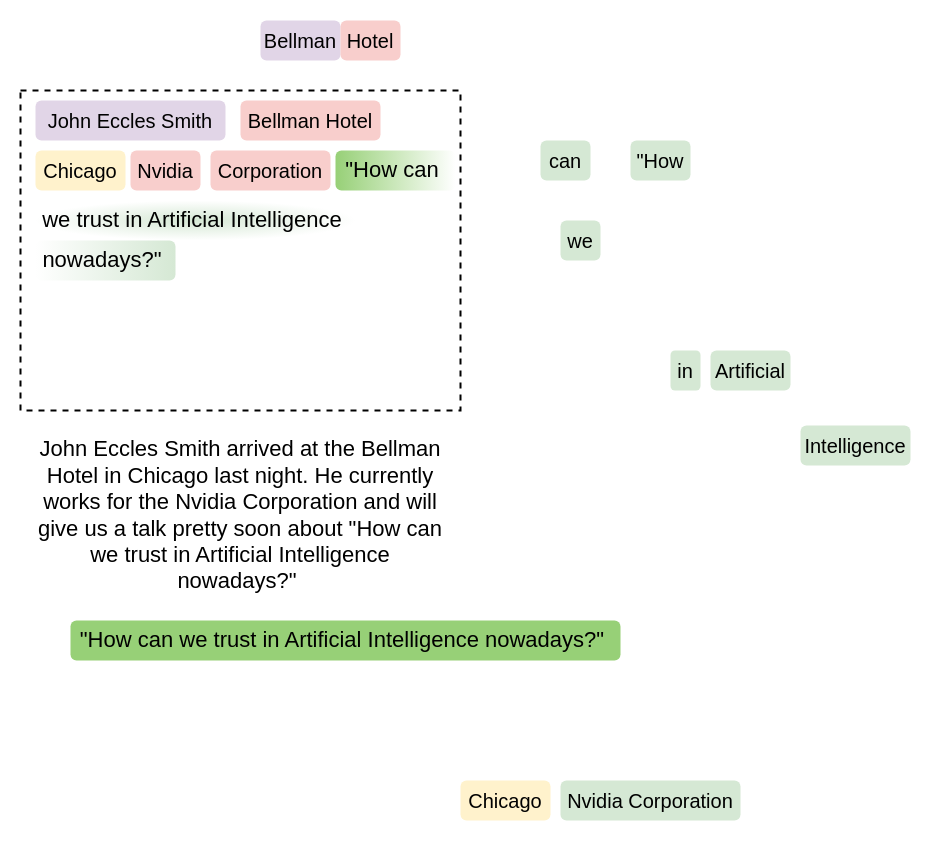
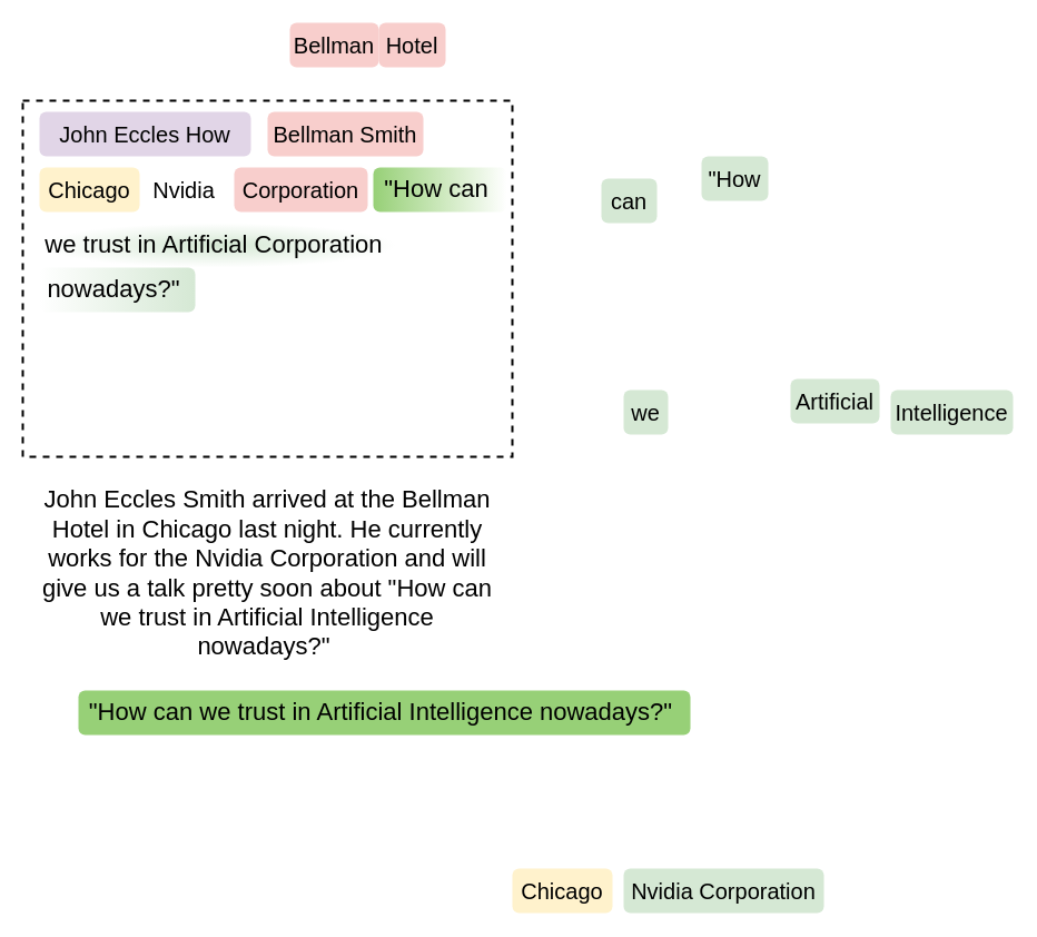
  <mxCell id="0" />
  <mxCell id="1" parent="0" />
  <mxCell id="2" value="" style="rounded=0;whiteSpace=wrap;html=1;dashed=1;strokeWidth=2;" vertex="1" parent="1"><mxGeometry x="20" y="90" width="440" height="320" as="geometry" /></mxCell>
  <mxCell id="3" value="John Eccles Smith arrived at the Bellman Hotel in Chicago last night. He currently works for the Nvidia Corporation and will give us a talk pretty soon about &quot;How can we trust in Artificial Intelligence nowadays?&quot;&amp;nbsp;" style="text;html=1;whiteSpace=wrap;strokeColor=none;fillColor=none;align=center;verticalAlign=middle;rounded=0;fontSize=22;" vertex="1" parent="1"><mxGeometry x="25" y="490" width="430" height="50" as="geometry" /></mxCell>
- <mxCell id="4" value="Bellman" style="rounded=1;whiteSpace=wrap;html=1;fillColor=#e1d5e7;strokeColor=none;fontSize=20;strokeWidth=4;" vertex="1" parent="1"><mxGeometry x="260" y="20" width="80" height="40" as="geometry" /></mxCell>
+ <mxCell id="4" value="Bellman" style="rounded=1;whiteSpace=wrap;html=1;fillColor=#f8cecc;strokeColor=none;fontSize=20;strokeWidth=4;" vertex="1" parent="1"><mxGeometry x="260" y="20" width="80" height="40" as="geometry" /></mxCell>
  <mxCell id="5" value="Hotel" style="rounded=1;whiteSpace=wrap;html=1;fillColor=#f8cecc;strokeColor=none;fontSize=20;strokeWidth=4;" vertex="1" parent="1"><mxGeometry x="340" y="20" width="60" height="40" as="geometry" /></mxCell>
  <mxCell id="6" value="Chicago" style="rounded=1;whiteSpace=wrap;html=1;fillColor=#fff2cc;strokeColor=none;fontSize=20;strokeWidth=4;" vertex="1" parent="1"><mxGeometry x="35" y="150" width="90" height="40" as="geometry" /></mxCell>
- <mxCell id="7" value="Nvidia" style="rounded=1;whiteSpace=wrap;html=1;fillColor=#f8cecc;strokeColor=none;fontSize=20;strokeWidth=4;" vertex="1" parent="1"><mxGeometry x="130" y="150" width="70" height="40" as="geometry" /></mxCell>
+ <mxCell id="7" value="Nvidia" style="rounded=1;whiteSpace=wrap;html=1;fillColor=#ffffff;strokeColor=none;fontSize=20;strokeWidth=4;" vertex="1" parent="1"><mxGeometry x="130" y="150" width="70" height="40" as="geometry" /></mxCell>
  <mxCell id="8" value="Corporation" style="rounded=1;whiteSpace=wrap;html=1;fillColor=#f8cecc;strokeColor=none;fontSize=20;strokeWidth=4;" vertex="1" parent="1"><mxGeometry x="210" y="150" width="120" height="40" as="geometry" /></mxCell>
  <mxCell id="9" value="&quot;How" style="rounded=1;whiteSpace=wrap;html=1;fillColor=#d5e8d4;strokeColor=none;fontSize=20;strokeWidth=4;" vertex="1" parent="1"><mxGeometry x="630" y="140" width="60" height="40" as="geometry" /></mxCell>
- <mxCell id="10" value="can" style="rounded=1;whiteSpace=wrap;html=1;fillColor=#d5e8d4;strokeColor=none;fontSize=20;strokeWidth=4;" vertex="1" parent="1"><mxGeometry x="540" y="140" width="50" height="40" as="geometry" /></mxCell>
- <mxCell id="11" value="we" style="rounded=1;whiteSpace=wrap;html=1;fillColor=#d5e8d4;strokeColor=none;fontSize=20;strokeWidth=4;" vertex="1" parent="1"><mxGeometry x="560" y="220" width="40" height="40" as="geometry" /></mxCell>
- <mxCell id="12" value="in" style="rounded=1;whiteSpace=wrap;html=1;fillColor=#d5e8d4;strokeColor=none;fontSize=20;strokeWidth=4;" vertex="1" parent="1"><mxGeometry x="670" y="350" width="30" height="40" as="geometry" /></mxCell>
- <mxCell id="13" value="Artificial" style="rounded=1;whiteSpace=wrap;html=1;fillColor=#d5e8d4;strokeColor=none;fontSize=20;strokeWidth=4;" vertex="1" parent="1"><mxGeometry x="710" y="350" width="80" height="40" as="geometry" /></mxCell>
- <mxCell id="14" value="Intelligence" style="rounded=1;whiteSpace=wrap;html=1;fillColor=#d5e8d4;strokeColor=none;fontSize=20;strokeWidth=4;" vertex="1" parent="1"><mxGeometry x="800" y="425" width="110" height="40" as="geometry" /></mxCell>
- <mxCell id="15" value="John Eccles Smith" style="rounded=1;whiteSpace=wrap;html=1;fillColor=#e1d5e7;strokeColor=none;fontSize=20;strokeWidth=4;" vertex="1" parent="1"><mxGeometry x="35" y="100" width="190" height="40" as="geometry" /></mxCell>
- <mxCell id="16" value="Bellman Hotel" style="rounded=1;whiteSpace=wrap;html=1;fillColor=#f8cecc;strokeColor=none;fontSize=20;strokeWidth=4;" vertex="1" parent="1"><mxGeometry x="240" y="100" width="140" height="40" as="geometry" /></mxCell>
+ <mxCell id="10" value="can" style="rounded=1;whiteSpace=wrap;html=1;fillColor=#d5e8d4;strokeColor=none;fontSize=20;strokeWidth=4;" vertex="1" parent="1"><mxGeometry x="540" y="160" width="50" height="40" as="geometry" /></mxCell>
+ <mxCell id="11" value="we" style="rounded=1;whiteSpace=wrap;html=1;fillColor=#d5e8d4;strokeColor=none;fontSize=20;strokeWidth=4;" vertex="1" parent="1"><mxGeometry x="560" y="350" width="40" height="40" as="geometry" /></mxCell>
+ <mxCell id="13" value="Artificial" style="rounded=1;whiteSpace=wrap;html=1;fillColor=#d5e8d4;strokeColor=none;fontSize=20;strokeWidth=4;" vertex="1" parent="1"><mxGeometry x="710" y="340" width="80" height="40" as="geometry" /></mxCell>
+ <mxCell id="14" value="Intelligence" style="rounded=1;whiteSpace=wrap;html=1;fillColor=#d5e8d4;strokeColor=none;fontSize=20;strokeWidth=4;" vertex="1" parent="1"><mxGeometry x="800" y="350" width="110" height="40" as="geometry" /></mxCell>
+ <mxCell id="15" value="John Eccles How" style="rounded=1;whiteSpace=wrap;html=1;fillColor=#e1d5e7;strokeColor=none;fontSize=20;strokeWidth=4;" vertex="1" parent="1"><mxGeometry x="35" y="100" width="190" height="40" as="geometry" /></mxCell>
+ <mxCell id="16" value="Bellman Smith" style="rounded=1;whiteSpace=wrap;html=1;fillColor=#f8cecc;strokeColor=none;fontSize=20;strokeWidth=4;" vertex="1" parent="1"><mxGeometry x="240" y="100" width="140" height="40" as="geometry" /></mxCell>
  <mxCell id="17" value="Chicago" style="rounded=1;whiteSpace=wrap;html=1;fillColor=#fff2cc;strokeColor=none;fontSize=20;strokeWidth=4;" vertex="1" parent="1"><mxGeometry x="460" y="780" width="90" height="40" as="geometry" /></mxCell>
  <mxCell id="18" value="Nvidia Corporation" style="rounded=1;whiteSpace=wrap;html=1;fillColor=#d5e8d4;strokeColor=none;fontSize=20;strokeWidth=4;" vertex="1" parent="1"><mxGeometry x="560" y="780" width="180" height="40" as="geometry" /></mxCell>
  <mxCell id="19" value="&lt;span style=&quot;font-size: 22px;&quot;&gt;&quot;How can&amp;nbsp;&lt;/span&gt;" style="rounded=1;whiteSpace=wrap;html=1;fillColor=#FFFFFF;strokeColor=none;fontSize=20;strokeWidth=4;gradientColor=#97D077;gradientDirection=west;" vertex="1" parent="1"><mxGeometry x="335" y="150" width="120" height="40" as="geometry" /></mxCell>
- <mxCell id="20" value="&lt;span style=&quot;font-size: 22px;&quot;&gt;we trust in Artificial Intelligence&amp;nbsp;&lt;/span&gt;" style="rounded=1;whiteSpace=wrap;html=1;fillColor=#d5e8d4;strokeColor=none;fontSize=20;strokeWidth=4;gradientColor=#FFFFFF;gradientDirection=radial;" vertex="1" parent="1"><mxGeometry x="35" y="200" width="320" height="40" as="geometry" /></mxCell>
+ <mxCell id="20" value="&lt;span style=&quot;font-size: 22px;&quot;&gt;we trust in Artificial Corporation&amp;nbsp;&lt;/span&gt;" style="rounded=1;whiteSpace=wrap;html=1;fillColor=#d5e8d4;strokeColor=none;fontSize=20;strokeWidth=4;gradientColor=#FFFFFF;gradientDirection=radial;" vertex="1" parent="1"><mxGeometry x="35" y="200" width="320" height="40" as="geometry" /></mxCell>
  <mxCell id="21" value="&lt;span style=&quot;font-size: 22px;&quot;&gt;nowadays?&quot;&amp;nbsp;&lt;/span&gt;" style="rounded=1;whiteSpace=wrap;html=1;fillColor=#d5e8d4;strokeColor=none;fontSize=20;strokeWidth=4;gradientColor=#FFFFFF;gradientDirection=west;" vertex="1" parent="1"><mxGeometry x="35" y="240" width="140" height="40" as="geometry" /></mxCell>
  <mxCell id="22" value="&lt;span style=&quot;font-size: 22px;&quot;&gt;&quot;How can we trust in Artificial Intelligence nowadays?&quot;&amp;nbsp;&lt;/span&gt;" style="rounded=1;whiteSpace=wrap;html=1;fillColor=#97D077;strokeColor=none;fontSize=20;strokeWidth=4;gradientColor=none;gradientDirection=west;" vertex="1" parent="1"><mxGeometry x="70" y="620" width="550" height="40" as="geometry" /></mxCell>
